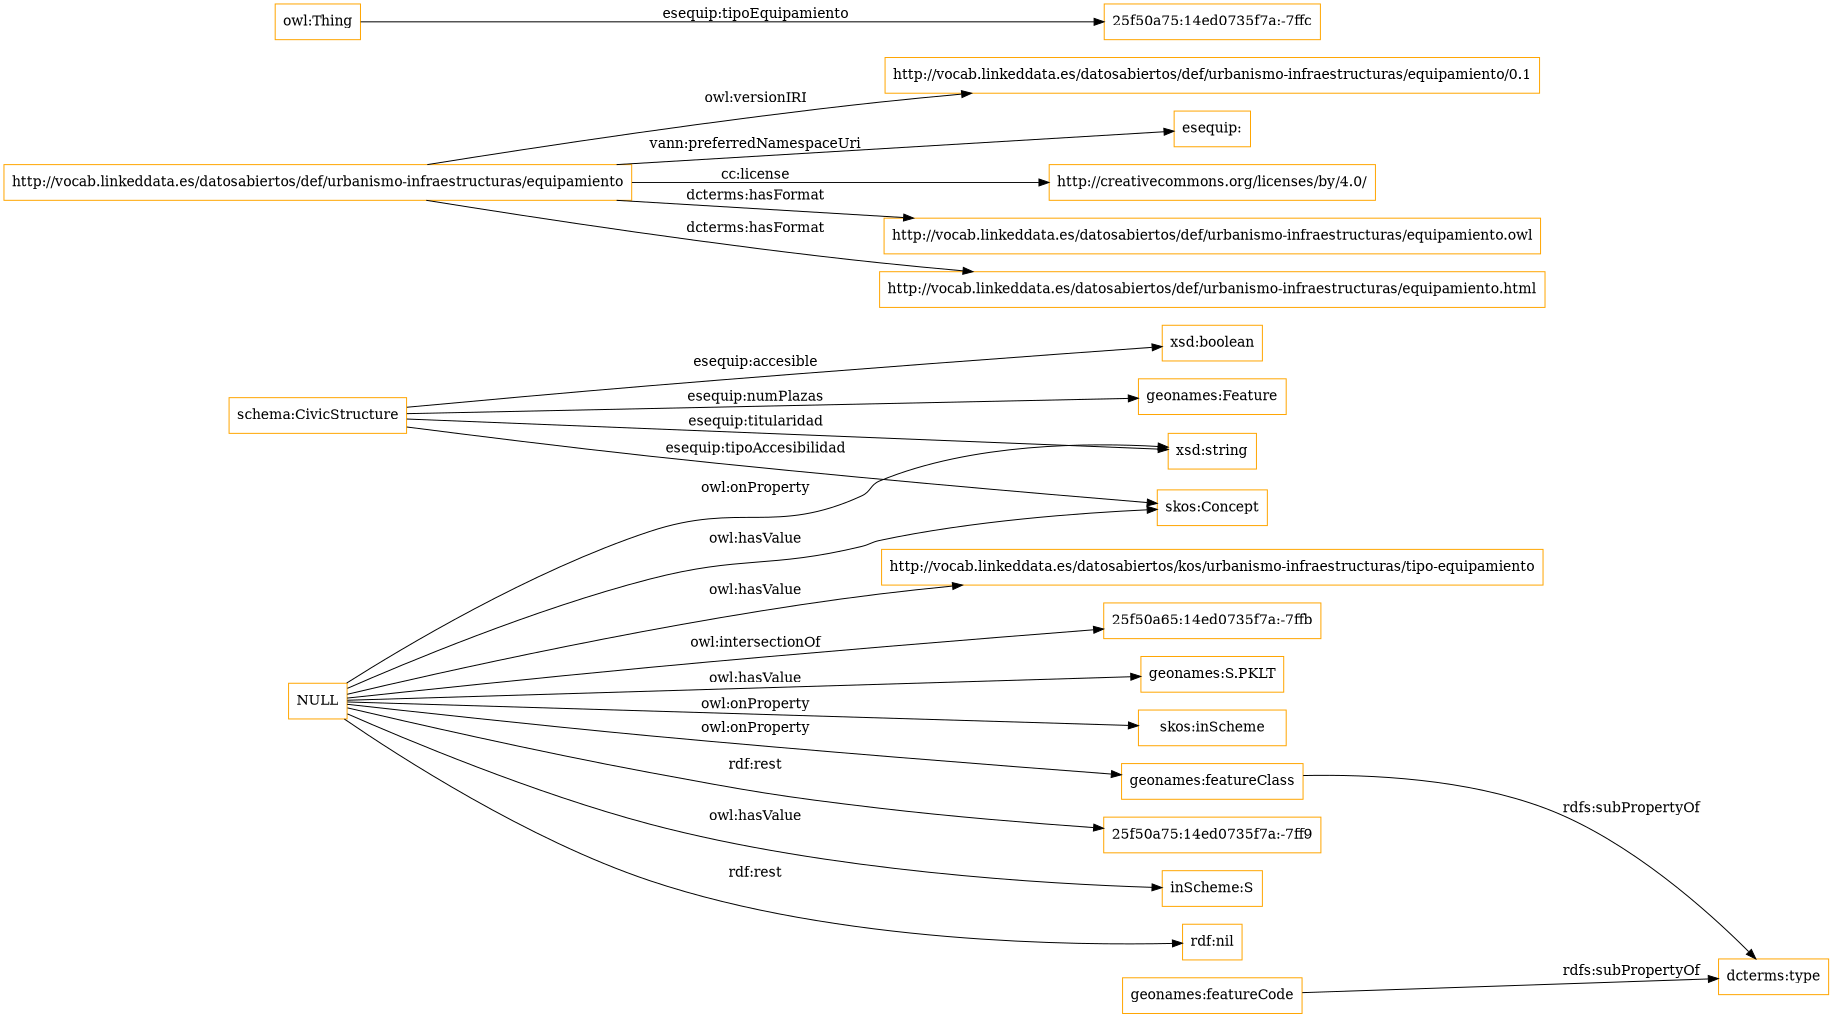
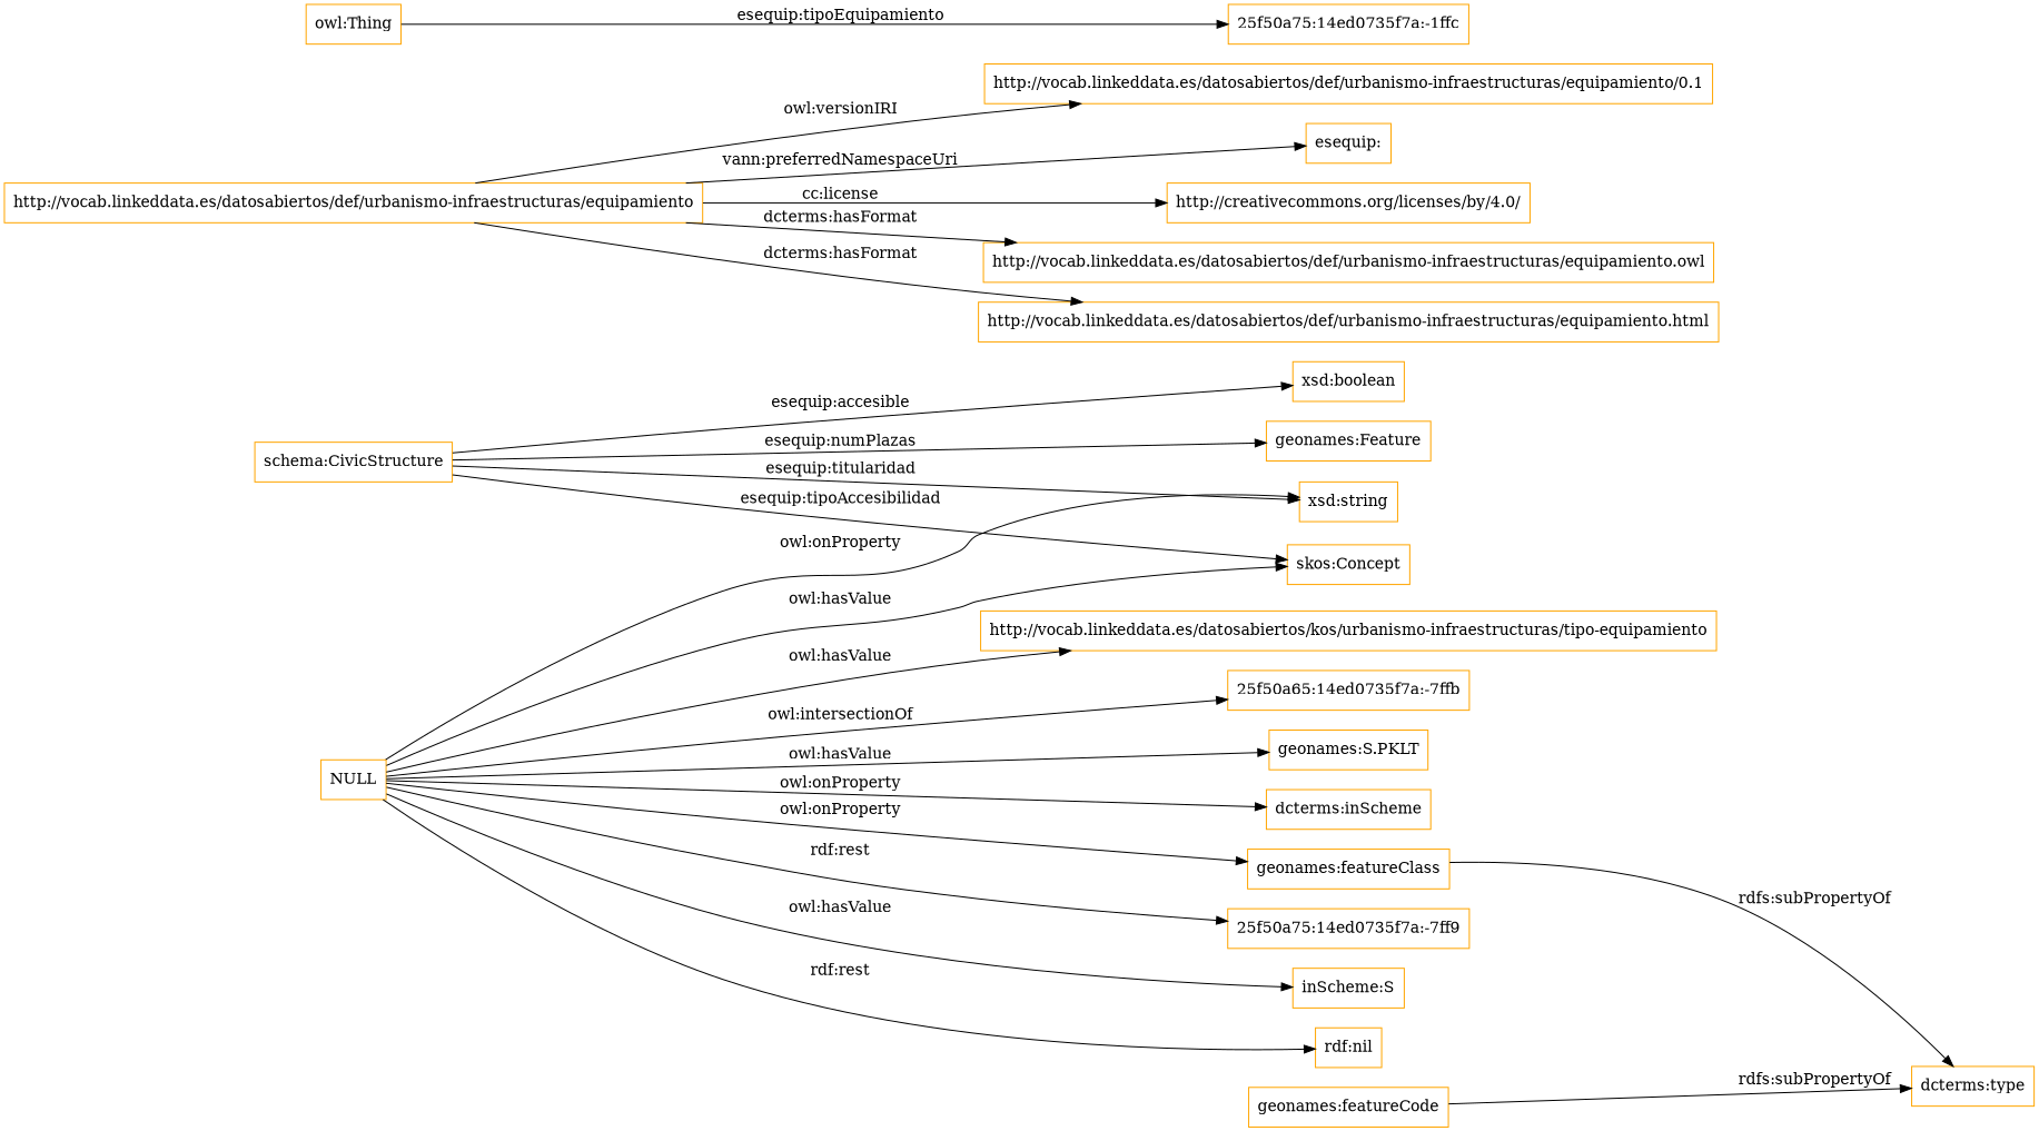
  digraph {
    rankdir=LR
    node [color=orange shape=rectangle]
    "schema:CivicStructure"
    "skos:Concept"
    "geonames:Feature"
    "xsd:string"
    "xsd:boolean"
    "geonames:featureClass"
    "dcterms:type"
    "http://vocab.linkeddata.es/datosabiertos/def/urbanismo-infraestructuras/equipamiento"
    "http://vocab.linkeddata.es/datosabiertos/def/urbanismo-infraestructuras/equipamiento/0.1"
    "esequip:"
    "http://creativecommons.org/licenses/by/4.0/"
    "http://vocab.linkeddata.es/datosabiertos/def/urbanismo-infraestructuras/equipamiento.owl"
    "http://vocab.linkeddata.es/datosabiertos/def/urbanismo-infraestructuras/equipamiento.html"
    NULL
    "25f50a75:14ed0735f7a:-7ff9"
    n16 [label="inScheme:S"]
    "rdf:nil"
    "http://vocab.linkeddata.es/datosabiertos/kos/urbanismo-infraestructuras/tipo-equipamiento"
    n19 [label="25f50a65:14ed0735f7a:-7ffb"]
    "geonames:S.PKLT"
-   "skos:inScheme"
+   "skos:inScheme" [label="dcterms:inScheme"]
    "geonames:featureCode"
    "owl:Thing"
-   "25f50a75:14ed0735f7a:-7ffc"
+   "25f50a75:14ed0735f7a:-7ffc" [label="25f50a75:14ed0735f7a:-1ffc"]
    "schema:CivicStructure" -> "skos:Concept" [label="esequip:tipoAccesibilidad"]
    "schema:CivicStructure" -> "geonames:Feature" [label="esequip:numPlazas"]
    "schema:CivicStructure" -> "xsd:string" [label="esequip:titularidad"]
    "schema:CivicStructure" -> "xsd:boolean" [label="esequip:accesible"]
    "geonames:featureClass" -> "dcterms:type" [label="rdfs:subPropertyOf"]
    "http://vocab.linkeddata.es/datosabiertos/def/urbanismo-infraestructuras/equipamiento" -> "http://vocab.linkeddata.es/datosabiertos/def/urbanismo-infraestructuras/equipamiento/0.1" [label="owl:versionIRI"]
    "http://vocab.linkeddata.es/datosabiertos/def/urbanismo-infraestructuras/equipamiento" -> "esequip:" [label="vann:preferredNamespaceUri"]
    "http://vocab.linkeddata.es/datosabiertos/def/urbanismo-infraestructuras/equipamiento" -> "http://creativecommons.org/licenses/by/4.0/" [label="cc:license"]
    "http://vocab.linkeddata.es/datosabiertos/def/urbanismo-infraestructuras/equipamiento" -> "http://vocab.linkeddata.es/datosabiertos/def/urbanismo-infraestructuras/equipamiento.owl" [label="dcterms:hasFormat"]
    "http://vocab.linkeddata.es/datosabiertos/def/urbanismo-infraestructuras/equipamiento" -> "http://vocab.linkeddata.es/datosabiertos/def/urbanismo-infraestructuras/equipamiento.html" [label="dcterms:hasFormat"]
    NULL -> "skos:Concept" [label="owl:hasValue"]
    NULL -> "xsd:string" [label="owl:onProperty"]
    NULL -> "geonames:featureClass" [label="owl:onProperty"]
    NULL -> "25f50a75:14ed0735f7a:-7ff9" [label="rdf:rest"]
    NULL -> n16 [label="owl:hasValue"]
    NULL -> "rdf:nil" [label="rdf:rest"]
    NULL -> "http://vocab.linkeddata.es/datosabiertos/kos/urbanismo-infraestructuras/tipo-equipamiento" [label="owl:hasValue"]
    NULL -> n19 [label="owl:intersectionOf"]
    NULL -> "geonames:S.PKLT" [label="owl:hasValue"]
    NULL -> "skos:inScheme" [label="owl:onProperty"]
    "geonames:featureCode" -> "dcterms:type" [label="rdfs:subPropertyOf"]
    "owl:Thing" -> "25f50a75:14ed0735f7a:-7ffc" [label="esequip:tipoEquipamiento"]
  }
